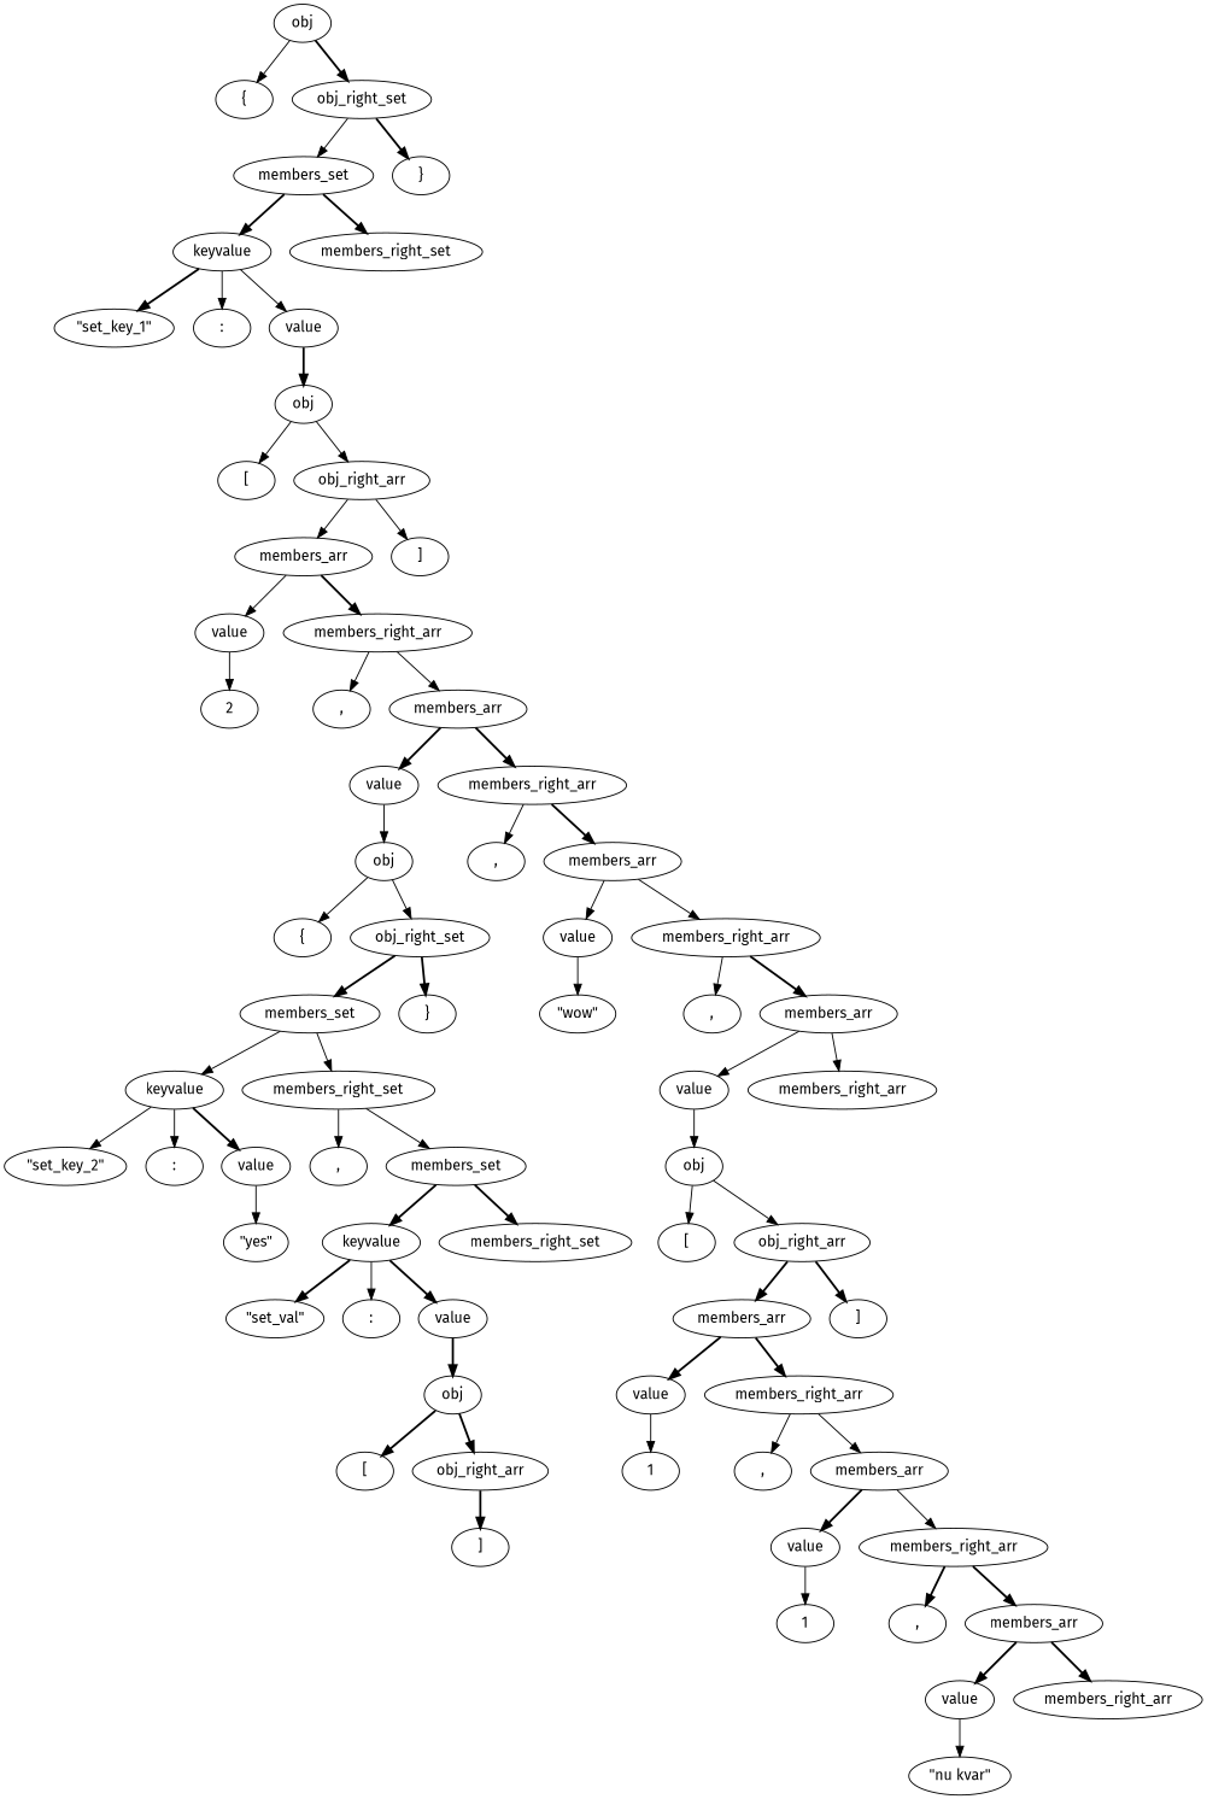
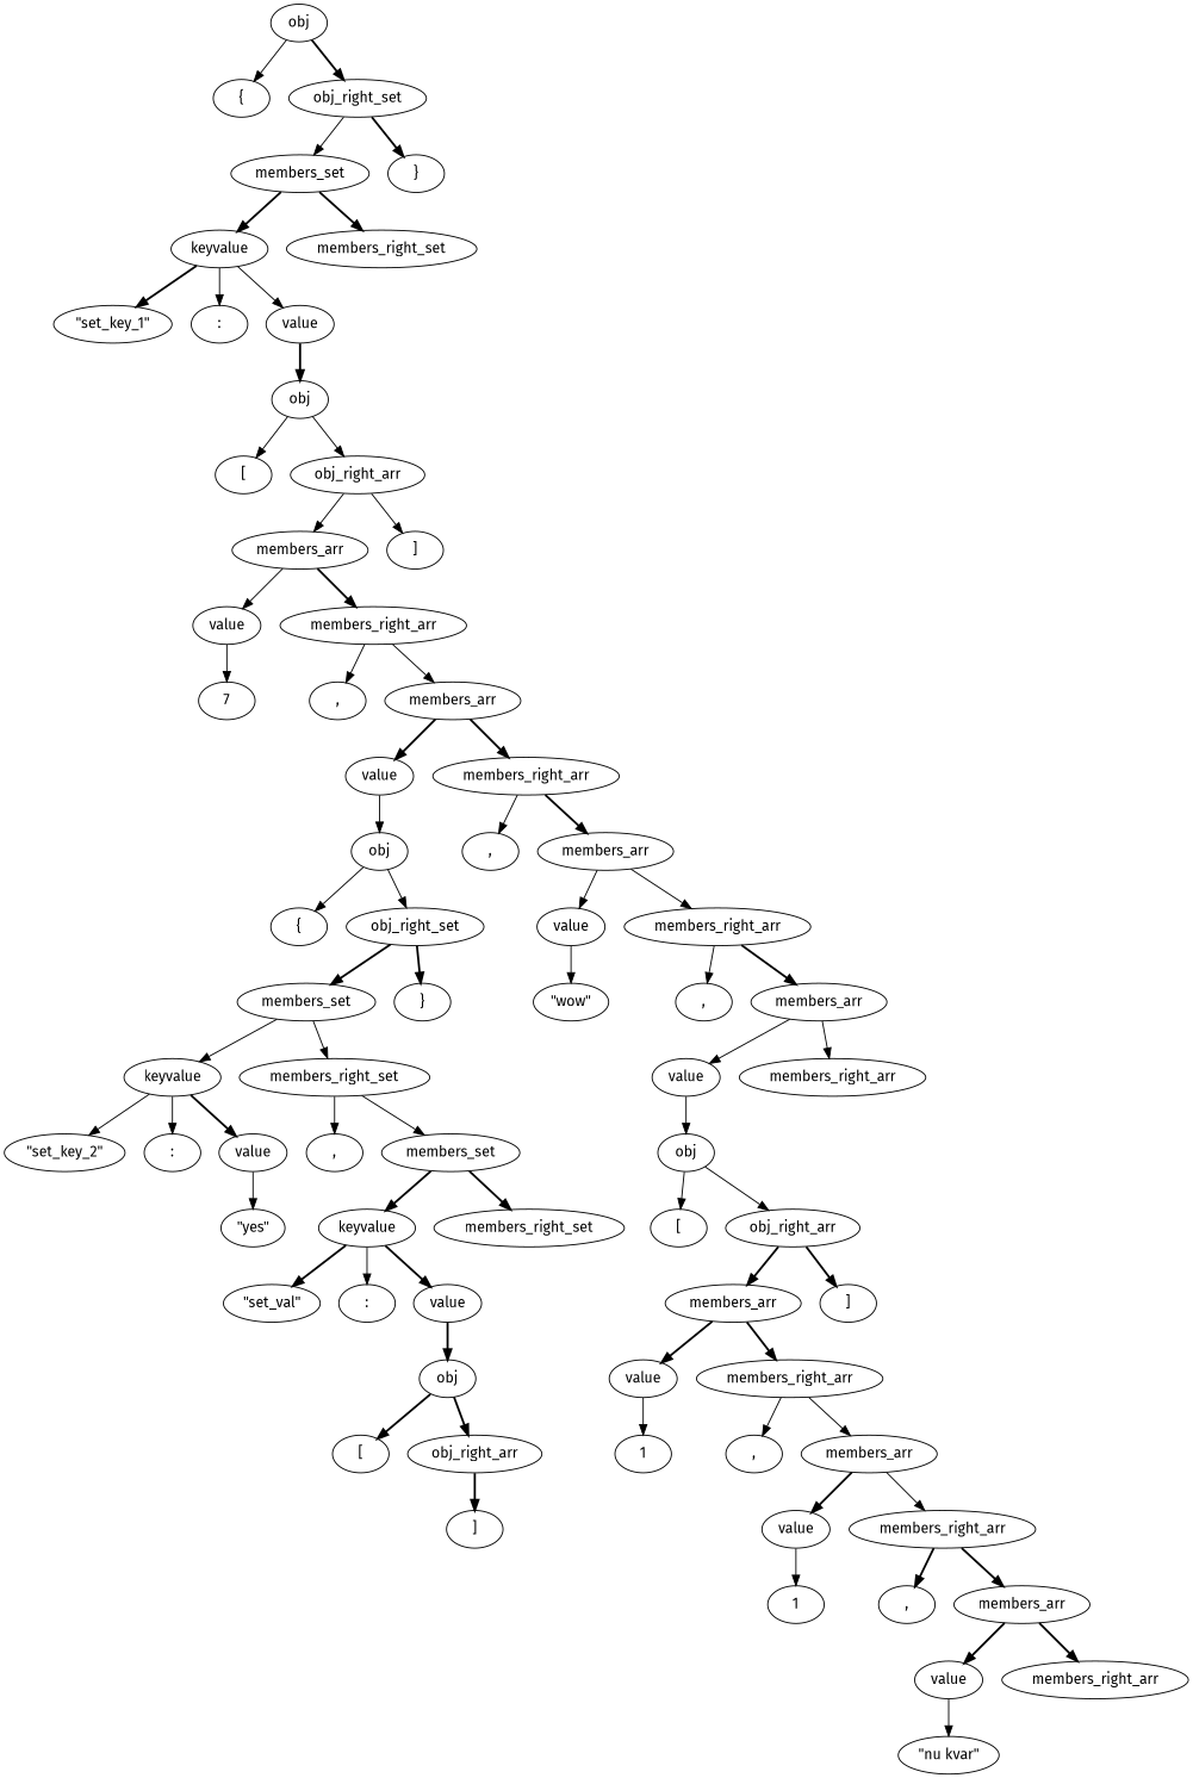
  digraph {
    fontname="Fira Sans"
    node [fontname="Fira Sans"]
    edge [style=solid fontname="Fira Sans"]
    n1 [label=obj]
    n2 [label="{"]
    n3 [label=obj_right_set]
    n4 [label=members_set]
    n5 [label="}"]
    n6 [label=keyvalue]
    n7 [label=members_right_set]
    n8 [label="\"set_key_1\""]
    n9 [label=":"]
    n10 [label=value]
    n11 [label=obj]
    n12 [label="["]
    n13 [label=obj_right_arr]
    n14 [label=members_arr]
    n15 [label="]"]
    n16 [label=value]
    n17 [label=members_right_arr]
-   n18 [label=2]
+   n18 [label=7]
    n19 [label=","]
    n20 [label=members_arr]
    n21 [label=value]
    n22 [label=members_right_arr]
    n23 [label=obj]
    n24 [label="{"]
    n25 [label=obj_right_set]
    n26 [label=members_set]
    n27 [label="}"]
    n28 [label=keyvalue]
    n29 [label=members_right_set]
    n30 [label="\"set_key_2\""]
    n31 [label=":"]
    n32 [label=value]
    n33 [label="\"yes\""]
    n34 [label=","]
    n35 [label=members_set]
    n36 [label=keyvalue]
    n37 [label=members_right_set]
    n38 [label="\"set_val\""]
    n39 [label=":"]
    n40 [label=value]
    n41 [label=obj]
    n42 [label="["]
    n43 [label=obj_right_arr]
    n44 [label="]"]
    n45 [label=","]
    n46 [label=members_arr]
    n47 [label=value]
    n48 [label=members_right_arr]
    n49 [label="\"wow\""]
    n50 [label=","]
    n51 [label=members_arr]
    n52 [label=value]
    n53 [label=members_right_arr]
    n54 [label=obj]
    n55 [label="["]
    n56 [label=obj_right_arr]
    n57 [label=members_arr]
    n58 [label="]"]
    n59 [label=value]
    n60 [label=members_right_arr]
    n61 [label=1]
    n62 [label=","]
    n63 [label=members_arr]
    n64 [label=value]
    n65 [label=members_right_arr]
    n66 [label=1]
    n67 [label=","]
    n68 [label=members_arr]
    n69 [label=value]
    n70 [label=members_right_arr]
    n71 [label="\"nu kvar\""]
    n1 -> n2
    n1 -> n3 [style=bold]
    n3 -> n4
    n3 -> n5 [style=bold]
    n4 -> n6 [style=bold]
    n4 -> n7 [style=bold]
    n6 -> n8 [style=bold]
    n6 -> n9
    n6 -> n10
    n10 -> n11 [style=bold]
    n11 -> n12
    n11 -> n13
    n13 -> n14
    n13 -> n15
    n14 -> n16
    n14 -> n17 [style=bold]
    n16 -> n18
    n17 -> n19
    n17 -> n20
    n20 -> n21 [style=bold]
    n20 -> n22 [style=bold]
    n21 -> n23
    n22 -> n45
    n22 -> n46 [style=bold]
    n23 -> n24
    n23 -> n25
    n25 -> n26 [style=bold]
    n25 -> n27 [style=bold]
    n26 -> n28
    n26 -> n29
    n28 -> n30
    n28 -> n31
    n28 -> n32 [style=bold]
    n29 -> n34
    n29 -> n35
    n32 -> n33
    n35 -> n36 [style=bold]
    n35 -> n37 [style=bold]
    n36 -> n38 [style=bold]
    n36 -> n39
    n36 -> n40 [style=bold]
    n40 -> n41 [style=bold]
    n41 -> n42 [style=bold]
    n41 -> n43 [style=bold]
    n43 -> n44 [style=bold]
    n46 -> n47
    n46 -> n48
    n47 -> n49
    n48 -> n50
    n48 -> n51 [style=bold]
    n51 -> n52
    n51 -> n53
    n52 -> n54
    n54 -> n55
    n54 -> n56
    n56 -> n57 [style=bold]
    n56 -> n58 [style=bold]
    n57 -> n59 [style=bold]
    n57 -> n60 [style=bold]
    n59 -> n61
    n60 -> n62
    n60 -> n63
    n63 -> n64 [style=bold]
    n63 -> n65
    n64 -> n66
    n65 -> n67 [style=bold]
    n65 -> n68 [style=bold]
    n68 -> n69 [style=bold]
    n68 -> n70 [style=bold]
    n69 -> n71
  }
